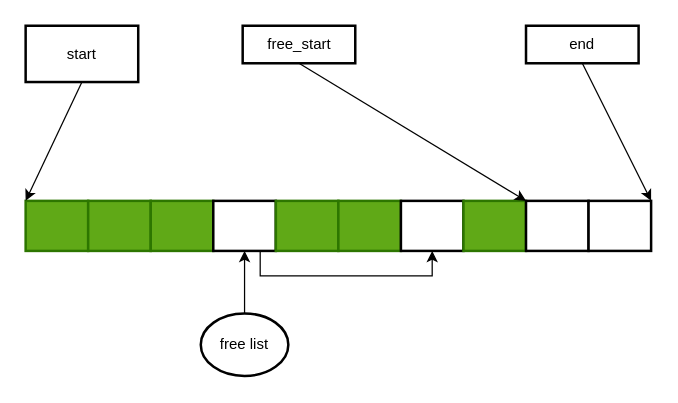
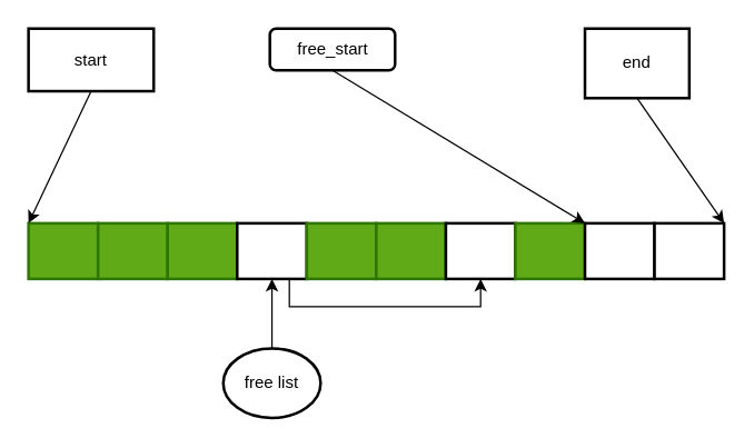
  <mxCell id="0" />
  <mxCell id="1" parent="0" />
  <mxCell id="2" value="" style="rounded=0;whiteSpace=wrap;html=1;strokeWidth=2;fillColor=#60a917;fontColor=#ffffff;strokeColor=#2D7600;" vertex="1" parent="1"><mxGeometry x="20" y="160" width="50" height="40" as="geometry" /></mxCell>
  <mxCell id="3" value="" style="rounded=0;whiteSpace=wrap;html=1;strokeWidth=2;fillColor=#60a917;fontColor=#ffffff;strokeColor=#2D7600;" vertex="1" parent="1"><mxGeometry x="70" y="160" width="50" height="40" as="geometry" /></mxCell>
  <mxCell id="4" value="" style="rounded=0;whiteSpace=wrap;html=1;strokeWidth=2;fillColor=#60a917;fontColor=#ffffff;strokeColor=#2D7600;" vertex="1" parent="1"><mxGeometry x="120" y="160" width="50" height="40" as="geometry" /></mxCell>
  <mxCell id="5" style="edgeStyle=orthogonalEdgeStyle;rounded=0;orthogonalLoop=1;jettySize=auto;html=1;exitX=0.75;exitY=1;exitDx=0;exitDy=0;entryX=0.5;entryY=1;entryDx=0;entryDy=0;" edge="1" parent="1" source="6" target="9"><mxGeometry relative="1" as="geometry" /></mxCell>
  <mxCell id="6" value="" style="rounded=0;whiteSpace=wrap;html=1;strokeWidth=2;" vertex="1" parent="1"><mxGeometry x="170" y="160" width="50" height="40" as="geometry" /></mxCell>
  <mxCell id="7" value="" style="rounded=0;whiteSpace=wrap;html=1;strokeWidth=2;fillColor=#60a917;fontColor=#ffffff;strokeColor=#2D7600;" vertex="1" parent="1"><mxGeometry x="220" y="160" width="50" height="40" as="geometry" /></mxCell>
  <mxCell id="8" value="" style="rounded=0;whiteSpace=wrap;html=1;strokeWidth=2;fillColor=#60a917;fontColor=#ffffff;strokeColor=#2D7600;" vertex="1" parent="1"><mxGeometry x="270" y="160" width="50" height="40" as="geometry" /></mxCell>
  <mxCell id="9" value="" style="rounded=0;whiteSpace=wrap;html=1;strokeWidth=2;" vertex="1" parent="1"><mxGeometry x="320" y="160" width="50" height="40" as="geometry" /></mxCell>
  <mxCell id="10" value="" style="rounded=0;whiteSpace=wrap;html=1;strokeWidth=2;fillColor=#60a917;fontColor=#ffffff;strokeColor=#2D7600;" vertex="1" parent="1"><mxGeometry x="370" y="160" width="50" height="40" as="geometry" /></mxCell>
  <mxCell id="11" value="" style="rounded=0;whiteSpace=wrap;html=1;strokeWidth=2;" vertex="1" parent="1"><mxGeometry x="420" y="160" width="50" height="40" as="geometry" /></mxCell>
  <mxCell id="12" style="edgeStyle=orthogonalEdgeStyle;rounded=0;orthogonalLoop=1;jettySize=auto;html=1;exitX=0.5;exitY=0;exitDx=0;exitDy=0;entryX=0.5;entryY=1;entryDx=0;entryDy=0;" edge="1" parent="1" source="13" target="6"><mxGeometry relative="1" as="geometry" /></mxCell>
  <mxCell id="13" value="free list" style="ellipse;whiteSpace=wrap;html=1;strokeWidth=2;" vertex="1" parent="1"><mxGeometry x="160" y="250" width="70" height="50" as="geometry" /></mxCell>
  <mxCell id="14" value="start" style="rounded=0;whiteSpace=wrap;html=1;strokeWidth=2;" vertex="1" parent="1"><mxGeometry x="20" y="20" width="90" height="45" as="geometry" /></mxCell>
- <mxCell id="15" value="end" style="rounded=0;whiteSpace=wrap;html=1;strokeWidth=2;" vertex="1" parent="1"><mxGeometry x="420" y="20" width="90" height="30" as="geometry" /></mxCell>
- <mxCell id="16" value="free_start" style="rounded=0;whiteSpace=wrap;html=1;strokeWidth=2;" vertex="1" parent="1"><mxGeometry x="193.5" y="20" width="90" height="30" as="geometry" /></mxCell>
+ <mxCell id="15" value="end" style="rounded=0;whiteSpace=wrap;html=1;strokeWidth=2;" vertex="1" parent="1"><mxGeometry x="420" y="20" width="75" height="50" as="geometry" /></mxCell>
+ <mxCell id="16" value="free_start" style="whiteSpace=wrap;html=1;strokeWidth=2;rounded=1;" vertex="1" parent="1"><mxGeometry x="193.5" y="20" width="90" height="30" as="geometry" /></mxCell>
  <mxCell id="17" value="" style="rounded=0;whiteSpace=wrap;html=1;strokeWidth=2;" vertex="1" parent="1"><mxGeometry x="470" y="160" width="50" height="40" as="geometry" /></mxCell>
  <mxCell id="18" value="" style="endArrow=classic;html=1;rounded=0;exitX=0.5;exitY=1;exitDx=0;exitDy=0;entryX=0;entryY=0;entryDx=0;entryDy=0;" edge="1" parent="1" source="14" target="2"><mxGeometry width="50" height="50" relative="1" as="geometry"><mxPoint x="90" y="140" as="sourcePoint" /><mxPoint x="140" y="90" as="targetPoint" /></mxGeometry></mxCell>
  <mxCell id="19" value="" style="endArrow=classic;html=1;rounded=0;exitX=0.5;exitY=1;exitDx=0;exitDy=0;entryX=0;entryY=0;entryDx=0;entryDy=0;" edge="1" parent="1" source="16" target="11"><mxGeometry width="50" height="50" relative="1" as="geometry"><mxPoint x="25" y="60" as="sourcePoint" /><mxPoint x="-20" y="170" as="targetPoint" /></mxGeometry></mxCell>
  <mxCell id="20" value="" style="endArrow=classic;html=1;rounded=0;exitX=0.5;exitY=1;exitDx=0;exitDy=0;entryX=1;entryY=0;entryDx=0;entryDy=0;" edge="1" parent="1" source="15" target="17"><mxGeometry width="50" height="50" relative="1" as="geometry"><mxPoint x="35" y="70" as="sourcePoint" /><mxPoint x="-10" y="180" as="targetPoint" /></mxGeometry></mxCell>
